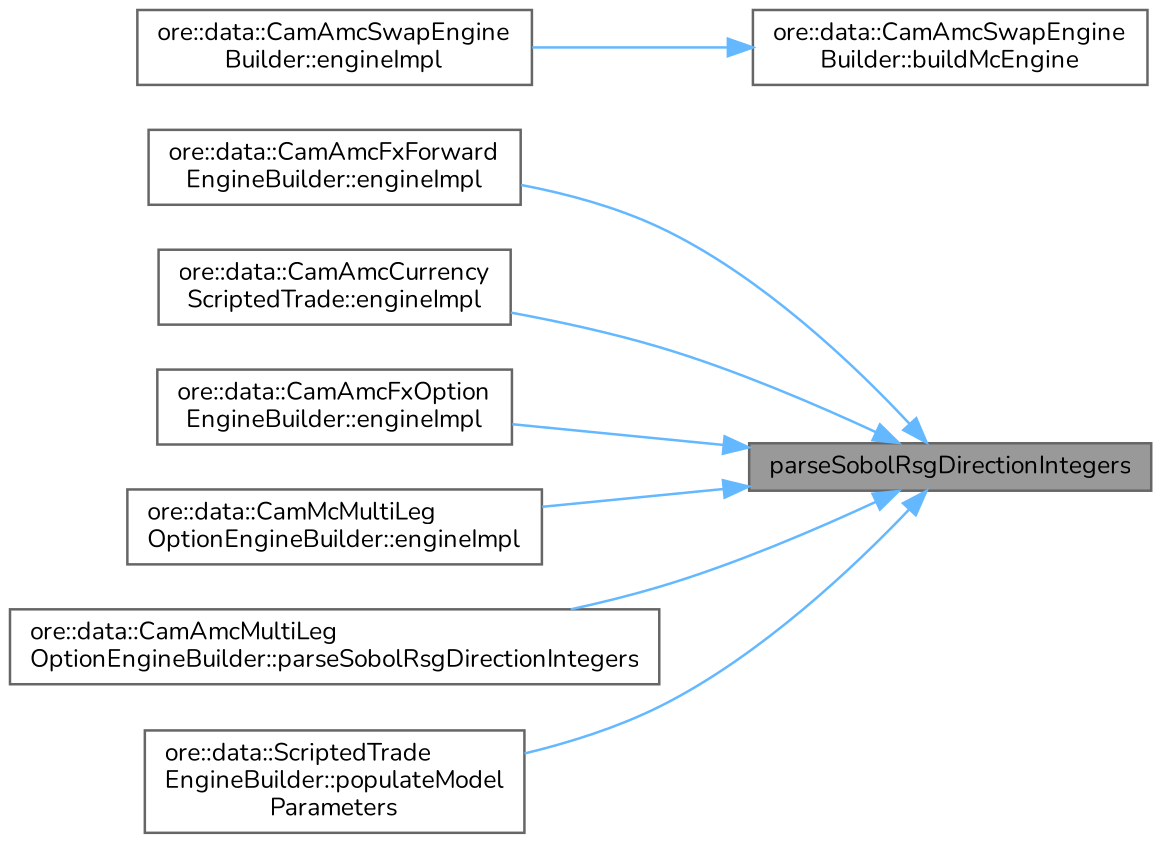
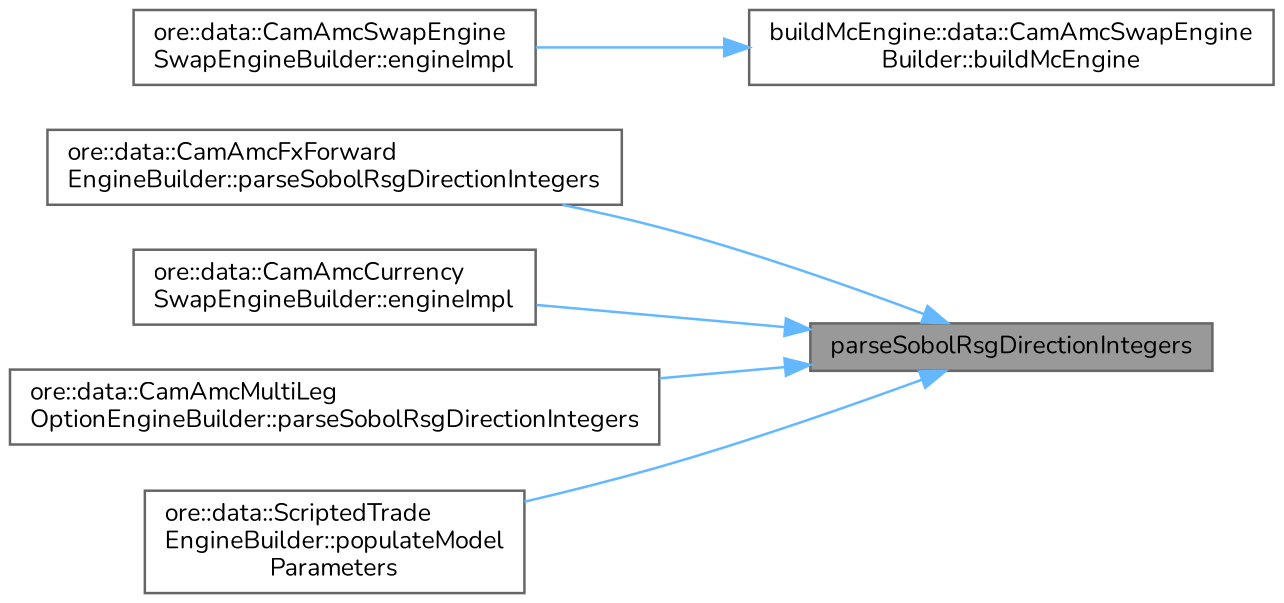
  digraph {
    fontname=Nunito
    rankdir=RL
    node [color=grey40 fillcolor=white fontname=Nunito fontsize=10 shape=box style=filled]
    edge [color=steelblue1 dir=back fontname=Nunito fontsize=10 labelfontname=Helvetica labelfontsize=10 style=solid]
    n1 [color=gray40 fillcolor=grey60 fontcolor=black height=0.2 label=parseSobolRsgDirectionIntegers width=0.4]
-   n2 [height=0.2 label="ore::data::CamAmcFxForward\lEngineBuilder::engineImpl" width=0.4]
-   n3 [height=0.2 label="ore::data::CamAmcCurrency\lScriptedTrade::engineImpl" width=0.4]
-   n4 [height=0.2 label="ore::data::CamAmcFxOption\lEngineBuilder::engineImpl" width=0.4]
-   n5 [height=0.2 label="ore::data::CamMcMultiLeg\lOptionEngineBuilder::engineImpl" width=0.4]
+   n2 [height=0.2 label="ore::data::CamAmcFxForward\lEngineBuilder::parseSobolRsgDirectionIntegers" width=0.4]
+   n3 [height=0.2 label="ore::data::CamAmcCurrency\lSwapEngineBuilder::engineImpl" width=0.4]
    n6 [height=0.2 label="ore::data::CamAmcMultiLeg\lOptionEngineBuilder::parseSobolRsgDirectionIntegers" width=0.4]
    n7 [height=0.2 label="ore::data::ScriptedTrade\lEngineBuilder::populateModel\lParameters" width=0.4]
-   n8 [height=0.2 label="ore::data::CamAmcSwapEngine\lBuilder::buildMcEngine" width=0.4]
-   n9 [height=0.2 label="ore::data::CamAmcSwapEngine\lBuilder::engineImpl" width=0.4]
+   n8 [height=0.2 label="buildMcEngine::data::CamAmcSwapEngine\lBuilder::buildMcEngine" width=0.4]
+   n9 [height=0.2 label="ore::data::CamAmcSwapEngine\lSwapEngineBuilder::engineImpl" width=0.4]
    n1 -> n2
    n1 -> n3
-   n1 -> n4
-   n1 -> n5
    n1 -> n6
    n1 -> n7
    n8 -> n9
  }
